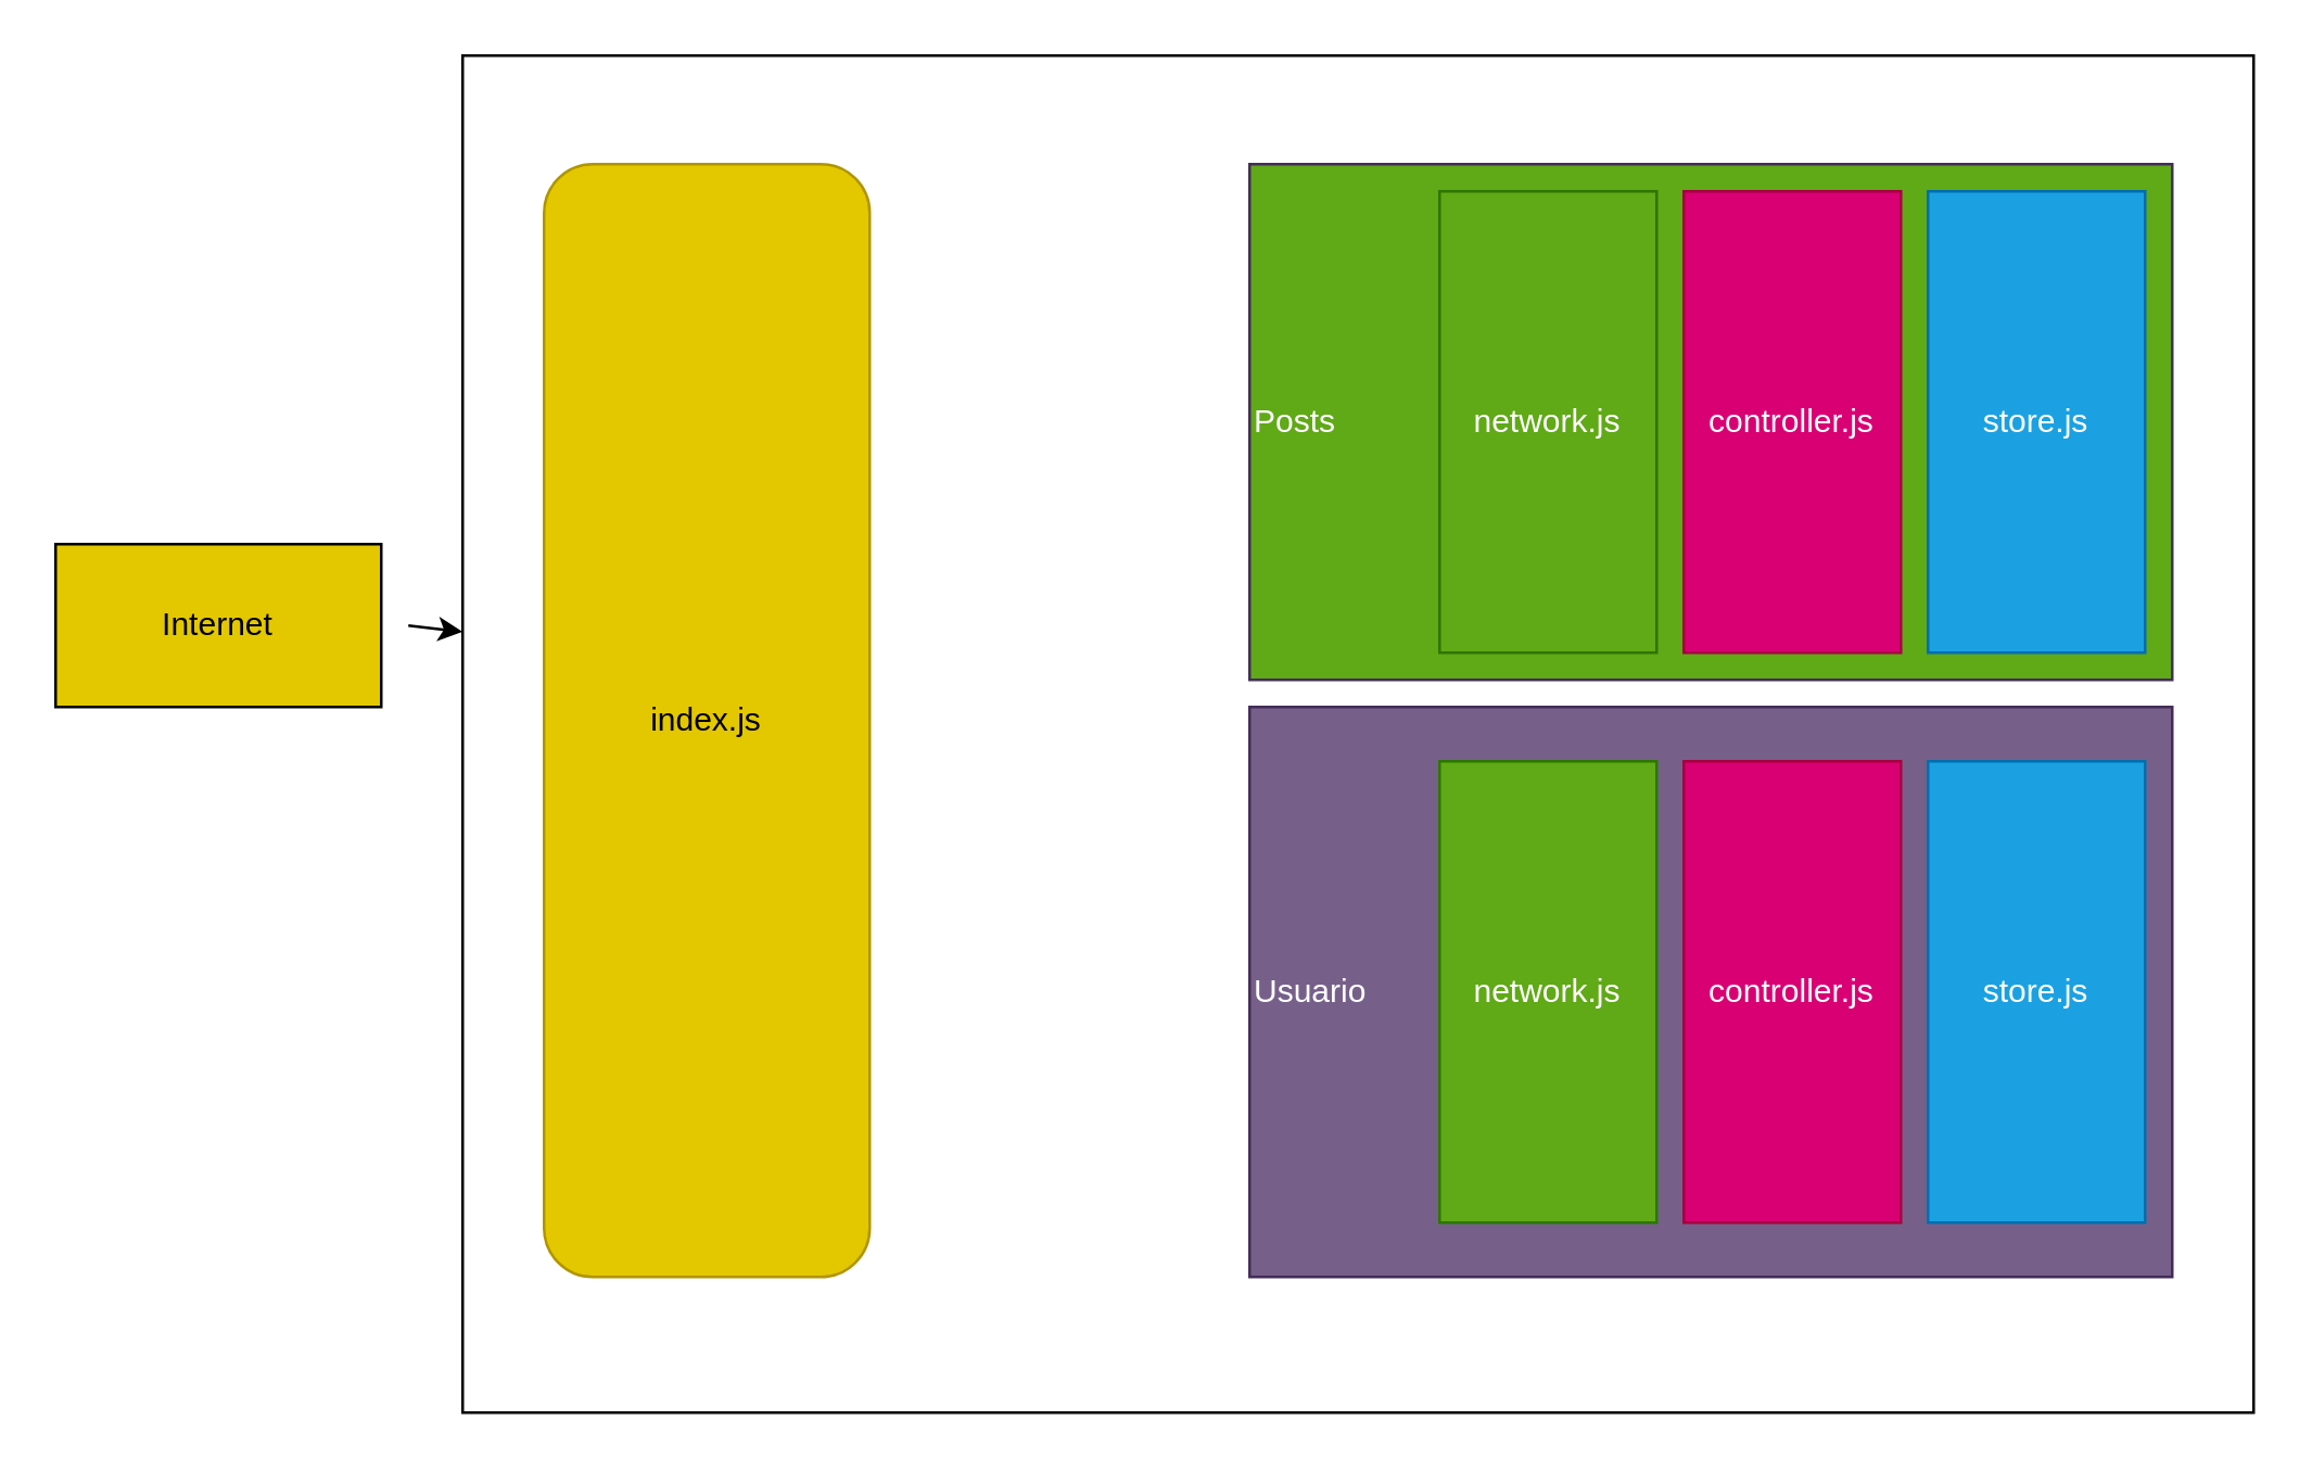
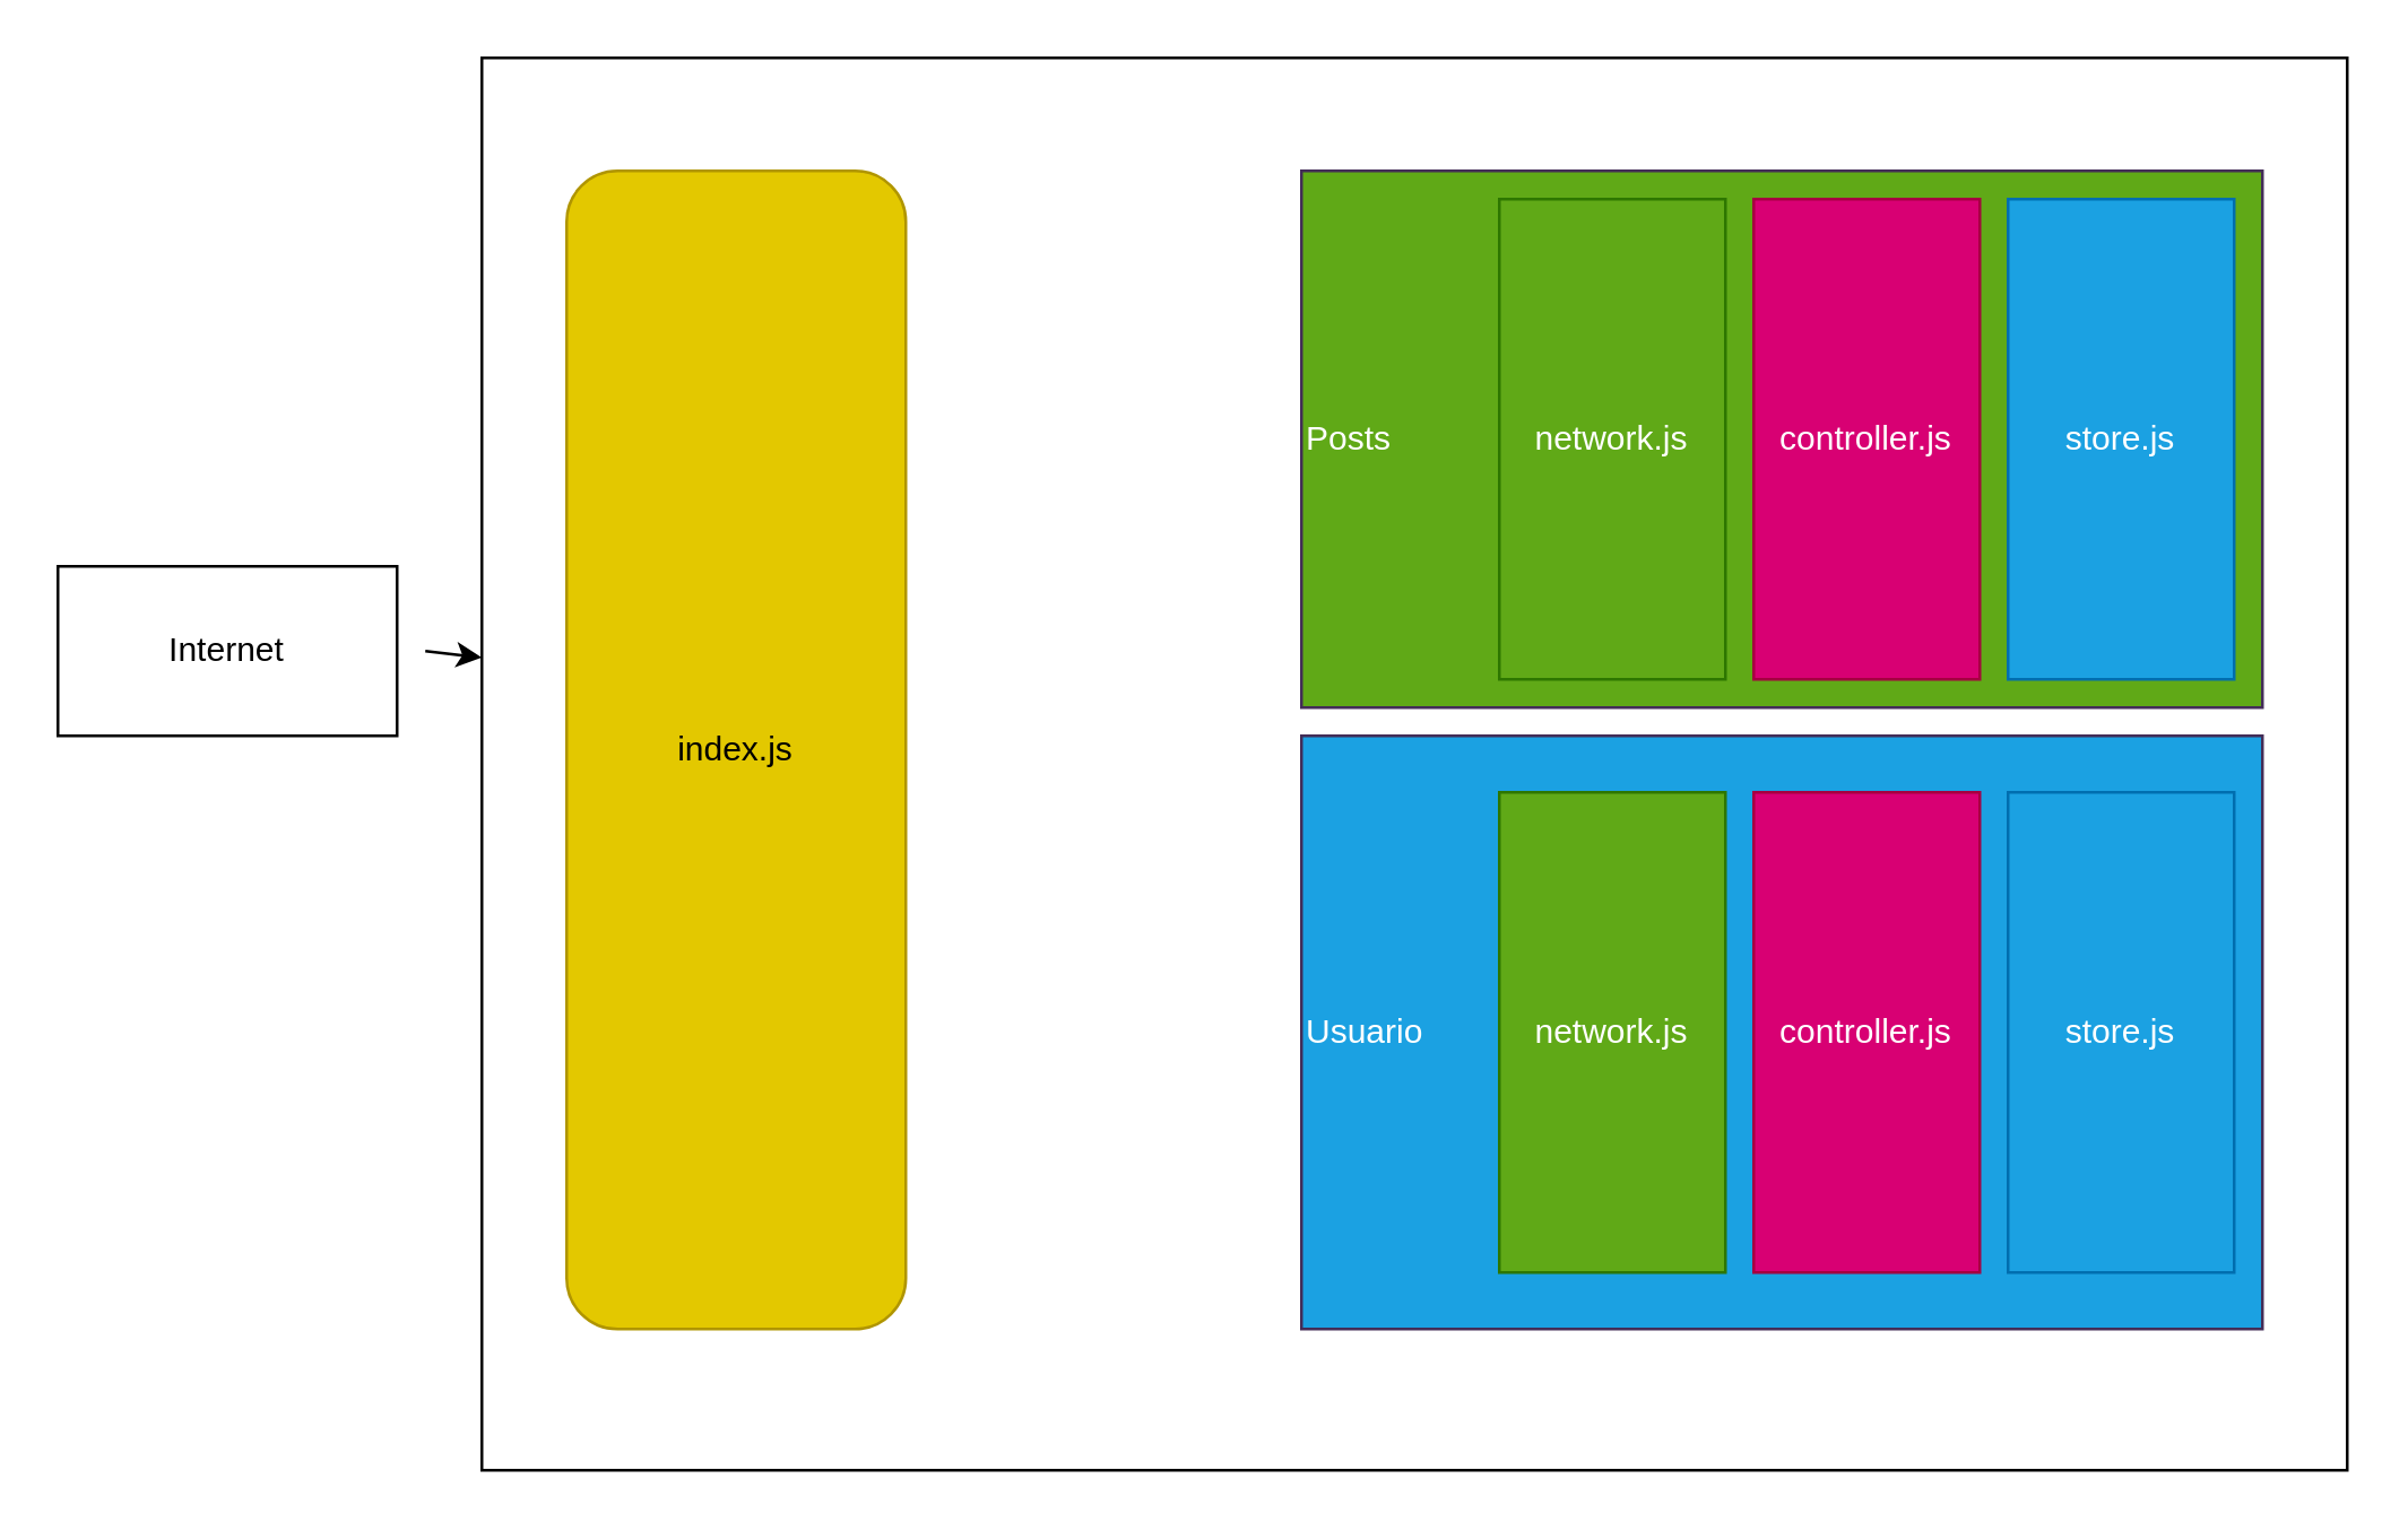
  <mxCell id="0" />
  <mxCell id="1" parent="0" />
- <mxCell id="2" value="Internet" style="rounded=0;whiteSpace=wrap;html=1;fillColor=#e3c800;" parent="1" vertex="1"><mxGeometry x="20" y="200" width="120" height="60" as="geometry" /></mxCell>
+ <mxCell id="2" value="Internet" style="rounded=0;whiteSpace=wrap;html=1;" parent="1" vertex="1"><mxGeometry x="20" y="200" width="120" height="60" as="geometry" /></mxCell>
  <mxCell id="3" value="" style="endArrow=classic;html=1;" parent="1" target="4" edge="1"><mxGeometry width="50" height="50" relative="1" as="geometry"><mxPoint x="150" y="230" as="sourcePoint" /><mxPoint x="230" y="230" as="targetPoint" /></mxGeometry></mxCell>
  <mxCell id="4" value="" style="rounded=0;whiteSpace=wrap;html=1;" parent="1" vertex="1"><mxGeometry x="170" y="20" width="660" height="500" as="geometry" /></mxCell>
  <mxCell id="5" value="index.js" style="whiteSpace=wrap;html=1;fillColor=#e3c800;strokeColor=#B09500;fontColor=#000000;rounded=1;" parent="1" vertex="1"><mxGeometry x="200" y="60" width="120" height="410" as="geometry" /></mxCell>
  <mxCell id="6" value="Posts" style="rounded=0;whiteSpace=wrap;html=1;align=left;fillColor=#60a917;strokeColor=#432D57;fontColor=#ffffff;" parent="1" vertex="1"><mxGeometry x="460" y="60" width="340" height="190" as="geometry" /></mxCell>
- <mxCell id="7" value="Usuario" style="rounded=0;whiteSpace=wrap;html=1;align=left;fillColor=#76608a;strokeColor=#432D57;fontColor=#ffffff;" parent="1" vertex="1"><mxGeometry x="460" y="260" width="340" height="210" as="geometry" /></mxCell>
+ <mxCell id="7" value="Usuario" style="rounded=0;whiteSpace=wrap;html=1;align=left;fillColor=#1ba1e2;strokeColor=#432D57;fontColor=#ffffff;" parent="1" vertex="1"><mxGeometry x="460" y="260" width="340" height="210" as="geometry" /></mxCell>
  <mxCell id="8" value="network.js" style="rounded=0;whiteSpace=wrap;html=1;fillColor=#60a917;strokeColor=#2D7600;fontColor=#ffffff;" parent="1" vertex="1"><mxGeometry x="530" y="70" width="80" height="170" as="geometry" /></mxCell>
  <mxCell id="9" value="network.js" style="rounded=0;whiteSpace=wrap;html=1;fillColor=#60a917;strokeColor=#2D7600;fontColor=#ffffff;" parent="1" vertex="1"><mxGeometry x="530" y="280" width="80" height="170" as="geometry" /></mxCell>
  <mxCell id="10" value="controller.js" style="rounded=0;whiteSpace=wrap;html=1;fillColor=#d80073;strokeColor=#A50040;fontColor=#ffffff;" parent="1" vertex="1"><mxGeometry x="620" y="70" width="80" height="170" as="geometry" /></mxCell>
  <mxCell id="11" value="controller.js" style="rounded=0;whiteSpace=wrap;html=1;fillColor=#d80073;strokeColor=#A50040;fontColor=#ffffff;" parent="1" vertex="1"><mxGeometry x="620" y="280" width="80" height="170" as="geometry" /></mxCell>
  <mxCell id="12" value="store.js" style="rounded=0;whiteSpace=wrap;html=1;fillColor=#1ba1e2;strokeColor=#006EAF;fontColor=#ffffff;" parent="1" vertex="1"><mxGeometry x="710" y="70" width="80" height="170" as="geometry" /></mxCell>
  <mxCell id="13" value="store.js" style="rounded=0;whiteSpace=wrap;html=1;fillColor=#1ba1e2;strokeColor=#006EAF;fontColor=#ffffff;" parent="1" vertex="1"><mxGeometry x="710" y="280" width="80" height="170" as="geometry" /></mxCell>
